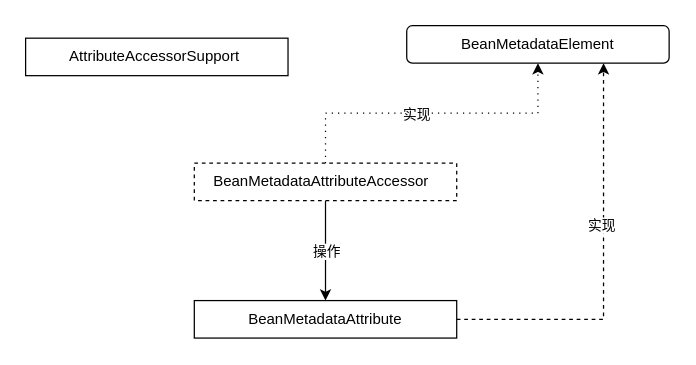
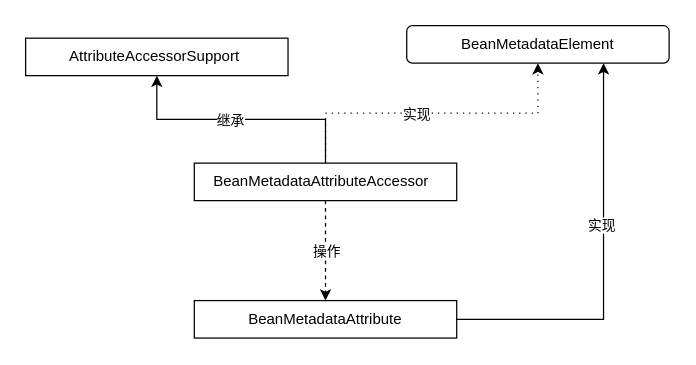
  <mxCell id="0" />
  <mxCell id="1" parent="0" />
+ <mxCell id="2" value="" style="edgeStyle=orthogonalEdgeStyle;rounded=0;orthogonalLoop=1;jettySize=auto;labelBorderColor=none;html=1;" edge="1" parent="1" source="8" target="9"><mxGeometry relative="1" as="geometry" /></mxCell>
+ <mxCell id="3" value="继承" style="edgeLabel;align=center;verticalAlign=middle;resizable=0;points=[];labelBorderColor=none;html=1;" vertex="1" connectable="0" parent="2"><mxGeometry x="0.095" relative="1" as="geometry"><mxPoint as="offset" /></mxGeometry></mxCell>
  <mxCell id="4" value="" style="edgeStyle=orthogonalEdgeStyle;rounded=0;orthogonalLoop=1;jettySize=auto;dashed=1;dashPattern=1 4;labelBorderColor=none;html=1;" edge="1" parent="1" source="8" target="10"><mxGeometry relative="1" as="geometry" /></mxCell>
  <mxCell id="5" value="实现" style="edgeLabel;align=center;verticalAlign=middle;resizable=0;points=[];labelBorderColor=none;html=1;" vertex="1" connectable="0" parent="4"><mxGeometry x="-0.107" relative="1" as="geometry"><mxPoint as="offset" /></mxGeometry></mxCell>
- <mxCell id="6" value="" style="edgeStyle=orthogonalEdgeStyle;rounded=0;orthogonalLoop=1;jettySize=auto;labelBorderColor=none;html=1;" edge="1" parent="1" source="8" target="13"><mxGeometry relative="1" as="geometry" /></mxCell>
+ <mxCell id="6" value="" style="edgeStyle=orthogonalEdgeStyle;rounded=0;orthogonalLoop=1;jettySize=auto;labelBorderColor=none;html=1;dashed=1;" edge="1" parent="1" source="8" target="13"><mxGeometry relative="1" as="geometry" /></mxCell>
  <mxCell id="7" value="操作" style="edgeLabel;align=center;verticalAlign=middle;resizable=0;points=[];labelBorderColor=none;html=1;" vertex="1" connectable="0" parent="6"><mxGeometry x="-0.334" y="-2" relative="1" as="geometry"><mxPoint x="2" y="13.14" as="offset" /></mxGeometry></mxCell>
- <mxCell id="8" value="BeanMetadataAttributeAccessor  " style="rounded=0;whiteSpace=wrap;labelBorderColor=none;html=1;dashed=1;" vertex="1" parent="1"><mxGeometry x="155" y="130" width="210" height="30" as="geometry" /></mxCell>
+ <mxCell id="8" value="BeanMetadataAttributeAccessor  " style="rounded=0;whiteSpace=wrap;labelBorderColor=none;html=1;" vertex="1" parent="1"><mxGeometry x="155" y="130" width="210" height="30" as="geometry" /></mxCell>
  <mxCell id="9" value="AttributeAccessorSupport " style="rounded=0;whiteSpace=wrap;labelBorderColor=none;html=1;" vertex="1" parent="1"><mxGeometry x="20" y="30" width="210" height="30" as="geometry" /></mxCell>
  <mxCell id="10" value="BeanMetadataElement" style="whiteSpace=wrap;html=1;labelBorderColor=none;rounded=1;" vertex="1" parent="1"><mxGeometry x="325" y="20" width="210" height="30" as="geometry" /></mxCell>
- <mxCell id="11" value="" style="edgeStyle=orthogonalEdgeStyle;rounded=0;orthogonalLoop=1;jettySize=auto;entryX=0.75;entryY=1;entryDx=0;entryDy=0;exitX=1;exitY=0.5;exitDx=0;exitDy=0;labelBorderColor=none;html=1;dashed=1;" edge="1" parent="1" source="13" target="10"><mxGeometry relative="1" as="geometry" /></mxCell>
+ <mxCell id="11" value="" style="edgeStyle=orthogonalEdgeStyle;rounded=0;orthogonalLoop=1;jettySize=auto;entryX=0.75;entryY=1;entryDx=0;entryDy=0;exitX=1;exitY=0.5;exitDx=0;exitDy=0;labelBorderColor=none;html=1;" edge="1" parent="1" source="13" target="10"><mxGeometry relative="1" as="geometry" /></mxCell>
  <mxCell id="12" value="实现" style="edgeLabel;align=center;verticalAlign=middle;resizable=0;points=[];labelBorderColor=none;html=1;" vertex="1" connectable="0" parent="11"><mxGeometry x="0.199" y="2" relative="1" as="geometry"><mxPoint as="offset" /></mxGeometry></mxCell>
  <mxCell id="13" value="BeanMetadataAttribute" style="rounded=0;whiteSpace=wrap;labelBorderColor=none;html=1;" vertex="1" parent="1"><mxGeometry x="155" y="240" width="210" height="30" as="geometry" /></mxCell>
